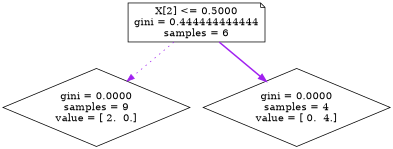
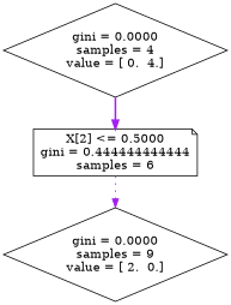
  digraph {
    fontname="DejaVu Serif"
    node [fontname="DejaVu Serif" shape=diamond]
    edge [color=purple fontname="DejaVu Serif"]
    n1 [label="X[2] <= 0.5000\ngini = 0.444444444444\nsamples = 6" shape=note]
    n2 [label="gini = 0.0000\nsamples = 9\nvalue = [ 2.  0.]"]
    n3 [label="gini = 0.0000\nsamples = 4\nvalue = [ 0.  4.]"]
    n1 -> n2 [style=dotted]
-   n1 -> n3 [style=bold]
+   n3 -> n1 [style=bold]
  }
